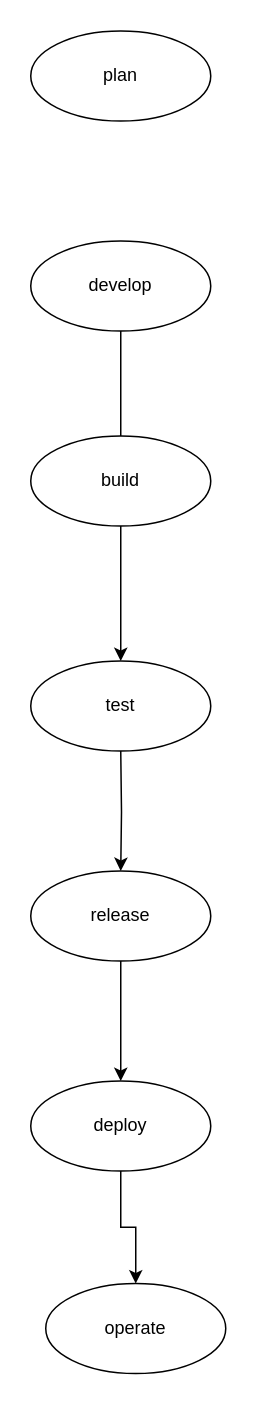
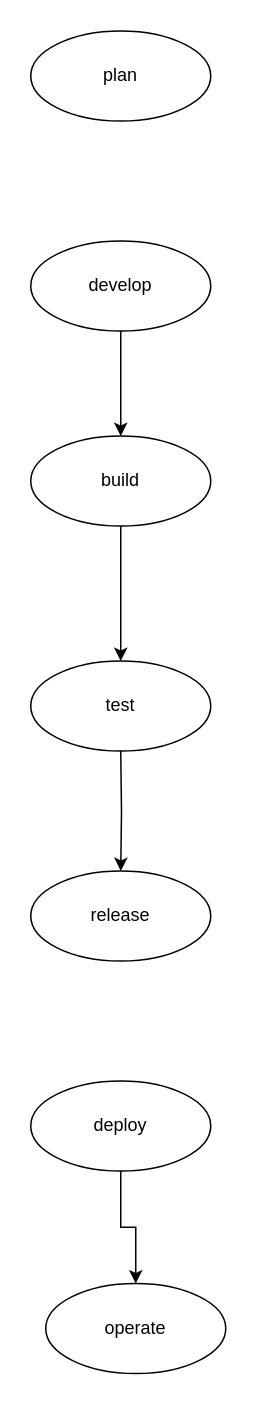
  <mxCell id="0" />
  <mxCell id="1" parent="0" />
  <mxCell id="2" value="plan" style="ellipse;whiteSpace=wrap;html=1;" vertex="1" parent="1"><mxGeometry x="20" y="20" width="120" height="60" as="geometry" /></mxCell>
- <mxCell id="3" value="" style="edgeStyle=orthogonalEdgeStyle;rounded=0;orthogonalLoop=1;jettySize=auto;html=1;endArrow=none;" edge="1" parent="1" source="4" target="6"><mxGeometry relative="1" as="geometry" /></mxCell>
+ <mxCell id="3" value="" style="edgeStyle=orthogonalEdgeStyle;rounded=0;orthogonalLoop=1;jettySize=auto;html=1;" edge="1" parent="1" source="4" target="6"><mxGeometry relative="1" as="geometry" /></mxCell>
  <mxCell id="4" value="develop" style="ellipse;whiteSpace=wrap;html=1;" vertex="1" parent="1"><mxGeometry x="20" y="160" width="120" height="60" as="geometry" /></mxCell>
  <mxCell id="5" value="" style="edgeStyle=orthogonalEdgeStyle;rounded=0;orthogonalLoop=1;jettySize=auto;html=1;" edge="1" parent="1" source="6" target="13"><mxGeometry relative="1" as="geometry" /></mxCell>
  <mxCell id="6" value="build" style="ellipse;whiteSpace=wrap;html=1;" vertex="1" parent="1"><mxGeometry x="20" y="290" width="120" height="60" as="geometry" /></mxCell>
  <mxCell id="7" value="" style="edgeStyle=orthogonalEdgeStyle;rounded=0;orthogonalLoop=1;jettySize=auto;html=1;" edge="1" parent="1" target="9"><mxGeometry relative="1" as="geometry"><mxPoint x="80" y="500" as="sourcePoint" /></mxGeometry></mxCell>
- <mxCell id="8" value="" style="edgeStyle=orthogonalEdgeStyle;rounded=0;orthogonalLoop=1;jettySize=auto;html=1;" edge="1" parent="1" source="9" target="11"><mxGeometry relative="1" as="geometry" /></mxCell>
  <mxCell id="9" value="release" style="ellipse;whiteSpace=wrap;html=1;" vertex="1" parent="1"><mxGeometry x="20" y="580" width="120" height="60" as="geometry" /></mxCell>
  <mxCell id="10" value="" style="edgeStyle=orthogonalEdgeStyle;rounded=0;orthogonalLoop=1;jettySize=auto;html=1;" edge="1" parent="1" source="11" target="12"><mxGeometry relative="1" as="geometry" /></mxCell>
  <mxCell id="11" value="deploy" style="ellipse;whiteSpace=wrap;html=1;" vertex="1" parent="1"><mxGeometry x="20" y="720" width="120" height="60" as="geometry" /></mxCell>
  <mxCell id="12" value="operate" style="ellipse;whiteSpace=wrap;html=1;" vertex="1" parent="1"><mxGeometry x="30" y="855" width="120" height="60" as="geometry" /></mxCell>
  <mxCell id="13" value="test" style="ellipse;whiteSpace=wrap;html=1;" vertex="1" parent="1"><mxGeometry x="20" y="440" width="120" height="60" as="geometry" /></mxCell>
